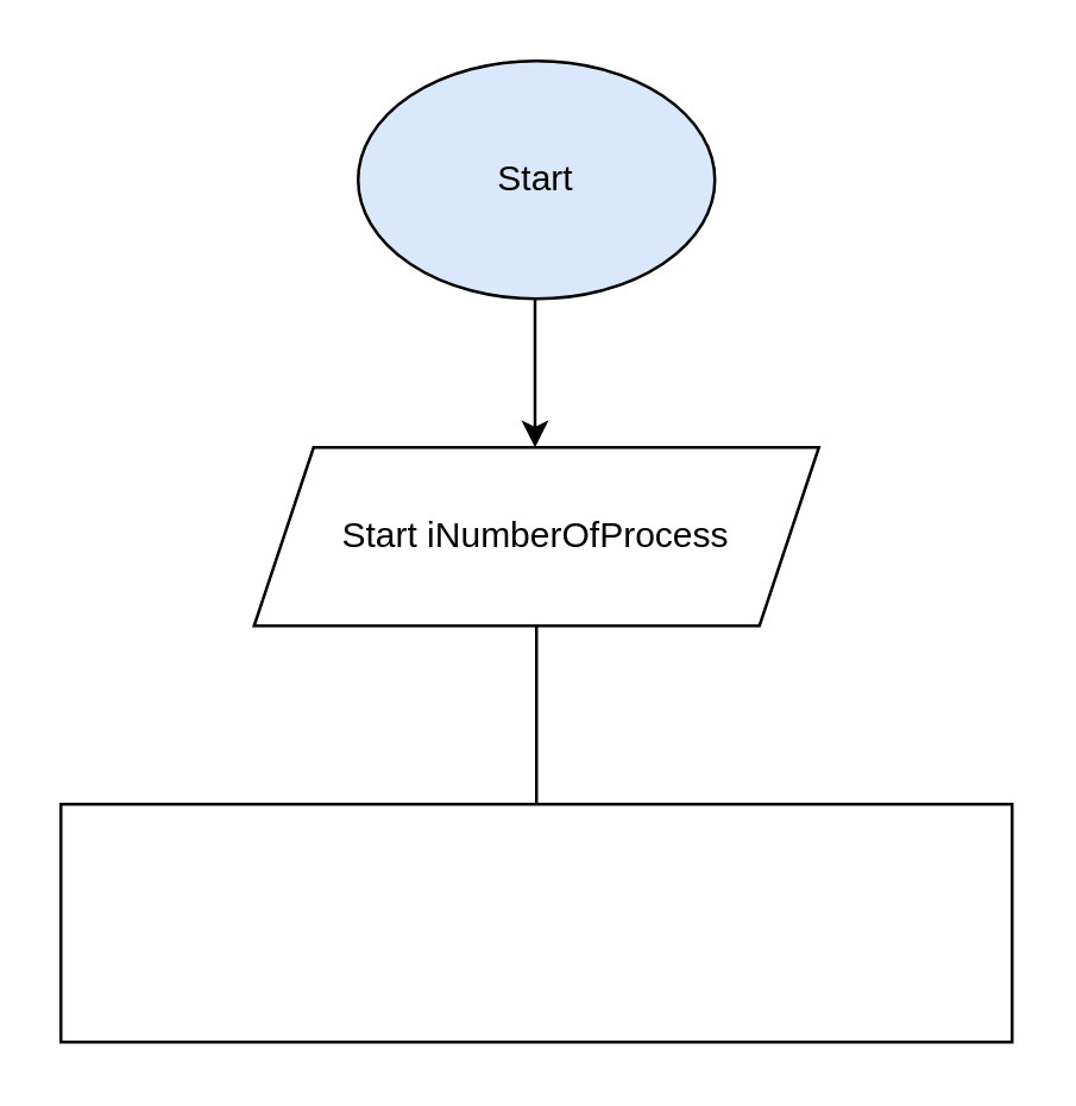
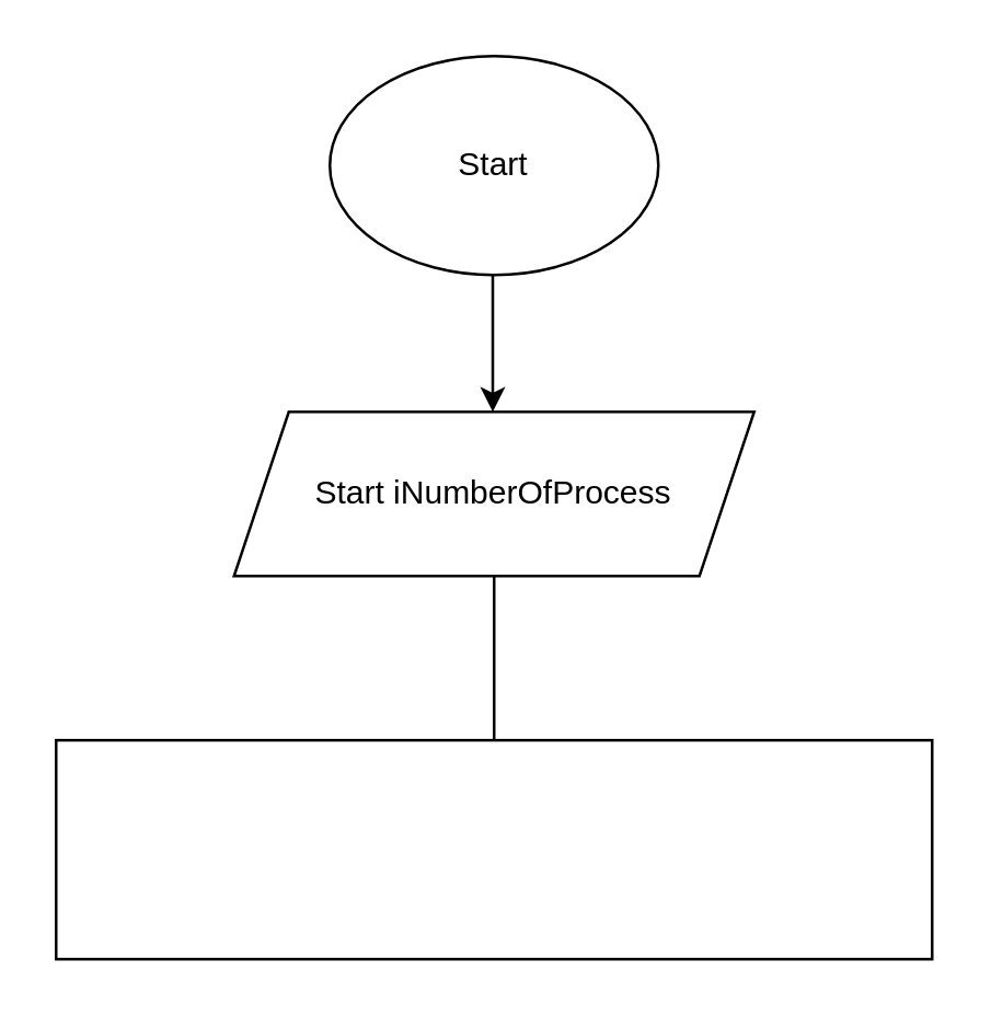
  <mxCell id="0" />
  <mxCell id="1" parent="0" />
- <mxCell id="2" value="Start" style="ellipse;whiteSpace=wrap;html=1;fillColor=#dae8fc;" vertex="1" parent="1"><mxGeometry x="120" y="20" width="120" height="80" as="geometry" /></mxCell>
+ <mxCell id="2" value="Start" style="ellipse;whiteSpace=wrap;html=1;" vertex="1" parent="1"><mxGeometry x="120" y="20" width="120" height="80" as="geometry" /></mxCell>
  <mxCell id="3" value="Start iNumberOfProcess" style="shape=parallelogram;perimeter=parallelogramPerimeter;whiteSpace=wrap;html=1;fixedSize=1;" vertex="1" parent="1"><mxGeometry x="85" y="150" width="190" height="60" as="geometry" /></mxCell>
  <mxCell id="4" value="" style="endArrow=classic;html=1;rounded=0;" edge="1" parent="1"><mxGeometry width="50" height="50" relative="1" as="geometry"><mxPoint x="179.5" y="100" as="sourcePoint" /><mxPoint x="179.5" y="150" as="targetPoint" /></mxGeometry></mxCell>
  <mxCell id="5" value="" style="endArrow=classic;html=1;rounded=0;exitX=0.5;exitY=1;exitDx=0;exitDy=0;" edge="1" parent="1" source="3"><mxGeometry width="50" height="50" relative="1" as="geometry"><mxPoint x="155" y="250" as="sourcePoint" /><mxPoint x="180" y="280" as="targetPoint" /></mxGeometry></mxCell>
  <mxCell id="6" value="" style="rounded=0;whiteSpace=wrap;html=1;" vertex="1" parent="1"><mxGeometry x="20" y="270" width="320" height="80" as="geometry" /></mxCell>
